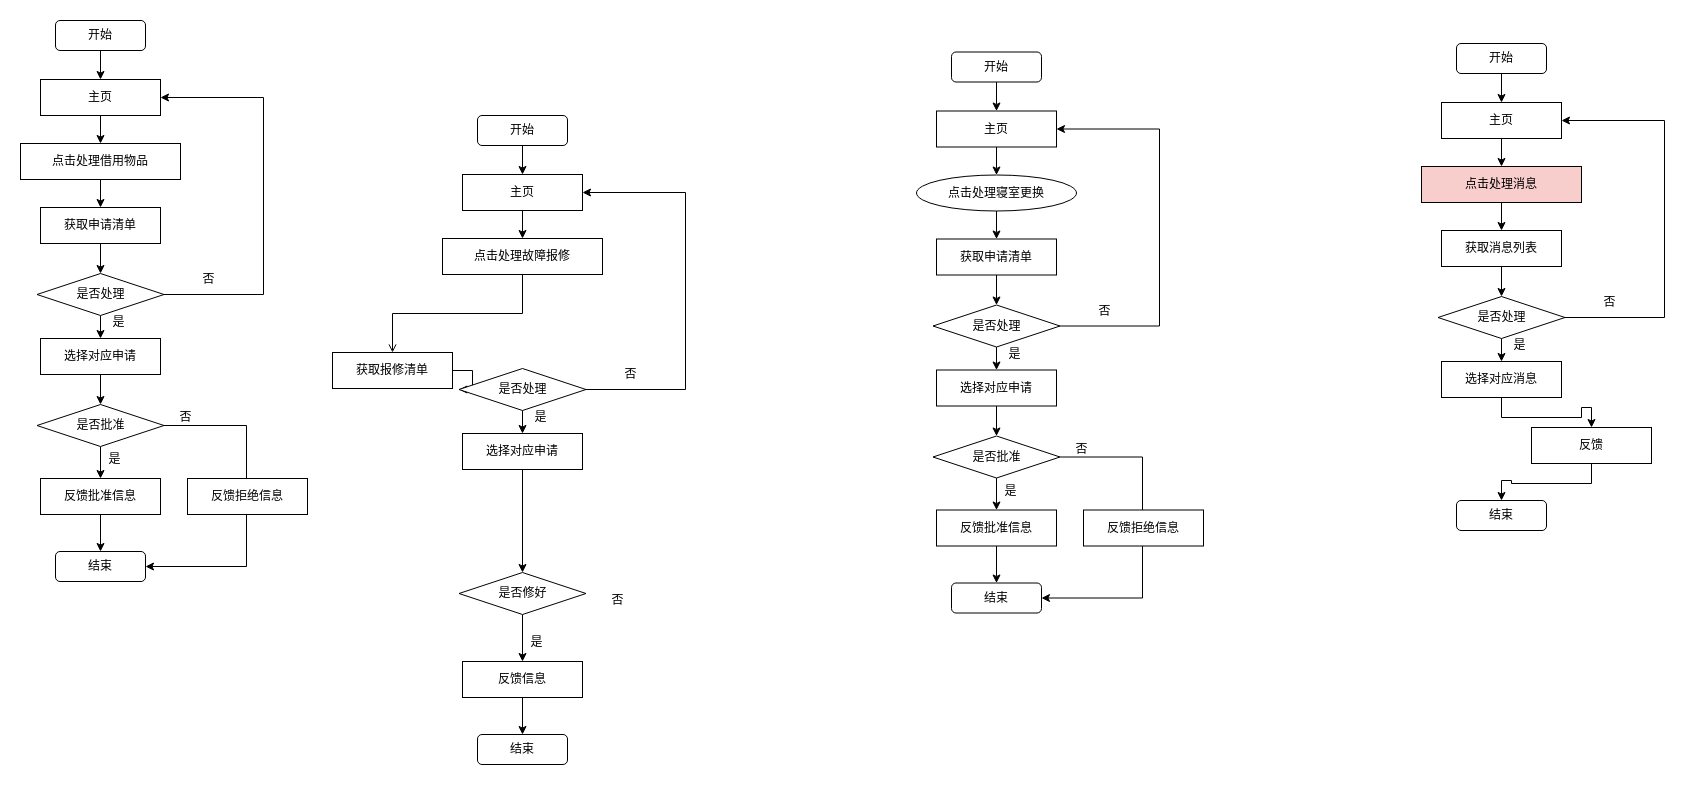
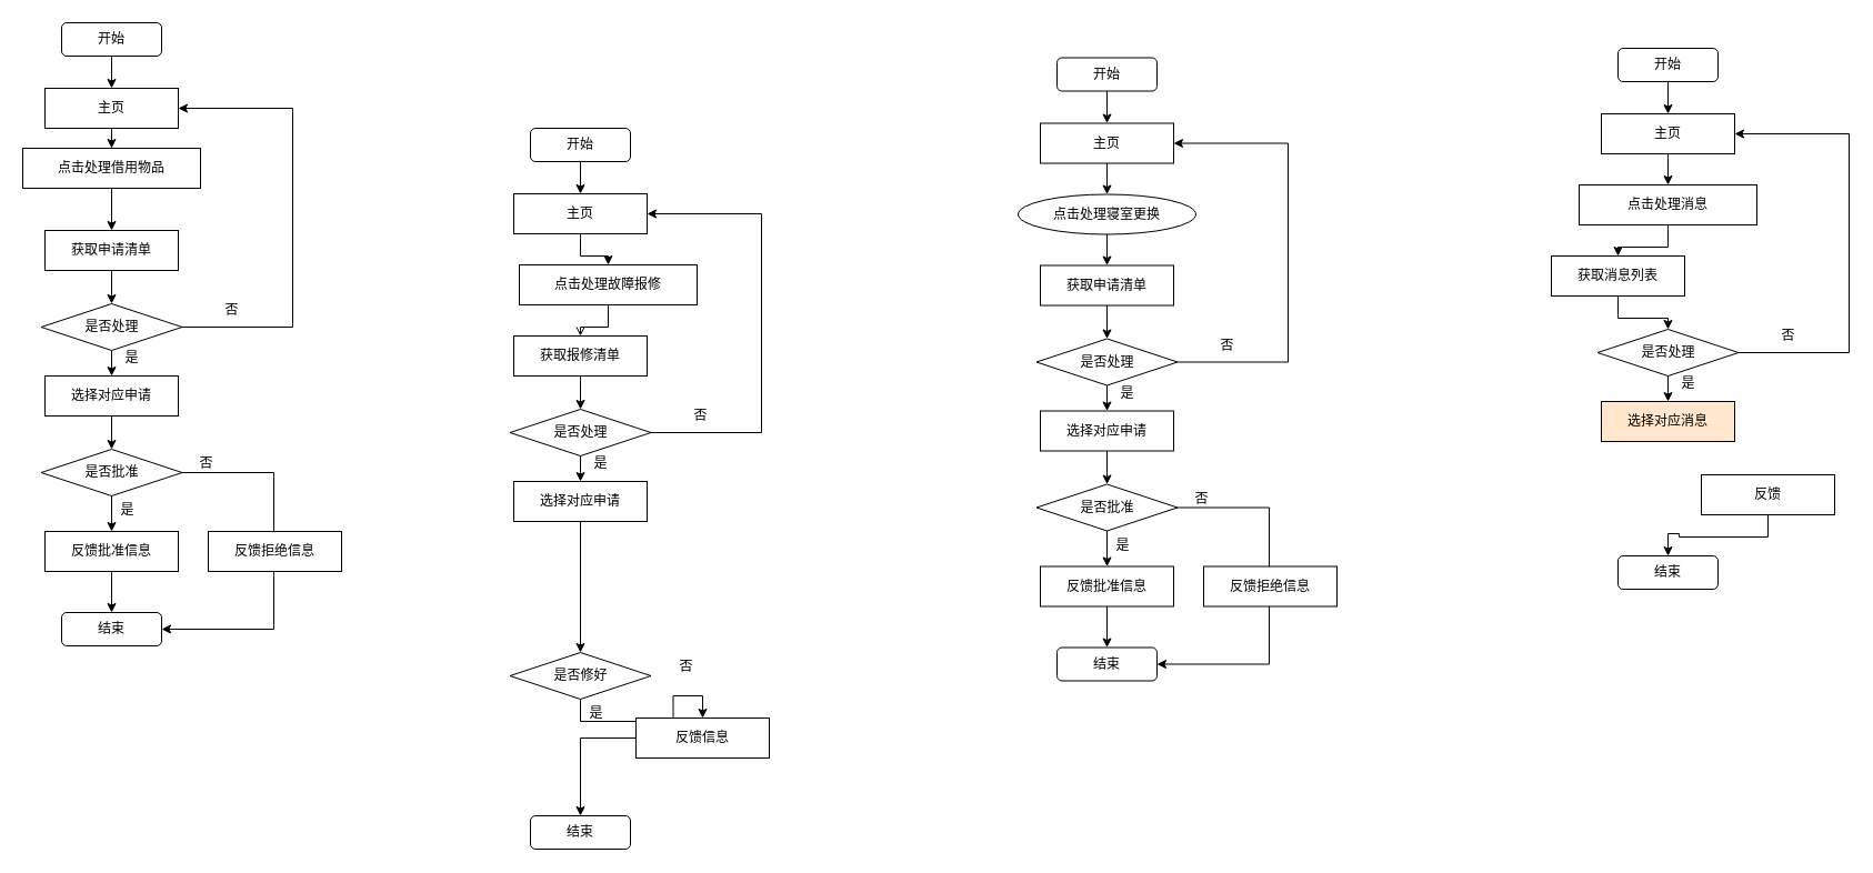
  <mxCell id="0" />
  <mxCell id="1" parent="0" />
  <mxCell id="2" style="edgeStyle=orthogonalEdgeStyle;rounded=0;orthogonalLoop=1;jettySize=auto;html=1;entryX=0.5;entryY=0;entryDx=0;entryDy=0;" edge="1" parent="1" source="3" target="5"><mxGeometry relative="1" as="geometry" /></mxCell>
  <mxCell id="3" value="开始" style="rounded=1;whiteSpace=wrap;html=1;" vertex="1" parent="1"><mxGeometry x="55" y="20" width="90" height="30" as="geometry" /></mxCell>
  <mxCell id="4" style="edgeStyle=orthogonalEdgeStyle;rounded=0;orthogonalLoop=1;jettySize=auto;html=1;" edge="1" parent="1" source="5" target="7"><mxGeometry relative="1" as="geometry" /></mxCell>
  <mxCell id="5" value="主页" style="rounded=0;whiteSpace=wrap;html=1;" vertex="1" parent="1"><mxGeometry x="40" y="79" width="120" height="36" as="geometry" /></mxCell>
  <mxCell id="6" value="" style="edgeStyle=orthogonalEdgeStyle;rounded=0;orthogonalLoop=1;jettySize=auto;html=1;" edge="1" parent="1" source="7" target="9"><mxGeometry relative="1" as="geometry" /></mxCell>
- <mxCell id="7" value="点击处理借用物品" style="rounded=0;whiteSpace=wrap;html=1;" vertex="1" parent="1"><mxGeometry x="20" y="143" width="160" height="36" as="geometry" /></mxCell>
+ <mxCell id="7" value="点击处理借用物品" style="rounded=0;whiteSpace=wrap;html=1;" vertex="1" parent="1"><mxGeometry x="20" y="133" width="160" height="36" as="geometry" /></mxCell>
  <mxCell id="8" value="" style="edgeStyle=orthogonalEdgeStyle;rounded=0;orthogonalLoop=1;jettySize=auto;html=1;" edge="1" parent="1" source="9" target="12"><mxGeometry relative="1" as="geometry" /></mxCell>
  <mxCell id="9" value="获取申请清单" style="rounded=0;whiteSpace=wrap;html=1;" vertex="1" parent="1"><mxGeometry x="40" y="207" width="120" height="36" as="geometry" /></mxCell>
  <mxCell id="10" style="edgeStyle=orthogonalEdgeStyle;rounded=0;orthogonalLoop=1;jettySize=auto;html=1;entryX=1;entryY=0.5;entryDx=0;entryDy=0;" edge="1" parent="1" source="12" target="5"><mxGeometry relative="1" as="geometry"><Array as="points"><mxPoint x="263" y="294" /><mxPoint x="263" y="97" /></Array></mxGeometry></mxCell>
  <mxCell id="11" value="" style="edgeStyle=orthogonalEdgeStyle;rounded=0;orthogonalLoop=1;jettySize=auto;html=1;" edge="1" parent="1" source="12" target="14"><mxGeometry relative="1" as="geometry" /></mxCell>
  <mxCell id="12" value="是否处理" style="rhombus;whiteSpace=wrap;html=1;rounded=0;" vertex="1" parent="1"><mxGeometry x="36.5" y="273" width="127" height="42" as="geometry" /></mxCell>
  <mxCell id="13" style="edgeStyle=orthogonalEdgeStyle;rounded=0;orthogonalLoop=1;jettySize=auto;html=1;" edge="1" parent="1" source="14" target="20"><mxGeometry relative="1" as="geometry" /></mxCell>
  <mxCell id="14" value="选择对应申请" style="rounded=0;whiteSpace=wrap;html=1;" vertex="1" parent="1"><mxGeometry x="40" y="338" width="120" height="36" as="geometry" /></mxCell>
  <mxCell id="15" value="是" style="text;html=1;align=center;verticalAlign=middle;resizable=0;points=[];autosize=1;strokeColor=none;fillColor=none;" vertex="1" parent="1"><mxGeometry x="103" y="309" width="30" height="26" as="geometry" /></mxCell>
  <mxCell id="16" value="否" style="text;html=1;align=center;verticalAlign=middle;resizable=0;points=[];autosize=1;strokeColor=none;fillColor=none;" vertex="1" parent="1"><mxGeometry x="193" y="266" width="30" height="26" as="geometry" /></mxCell>
  <mxCell id="17" value="结束" style="rounded=1;whiteSpace=wrap;html=1;" vertex="1" parent="1"><mxGeometry x="55" y="551" width="90" height="30" as="geometry" /></mxCell>
  <mxCell id="18" value="" style="edgeStyle=orthogonalEdgeStyle;rounded=0;orthogonalLoop=1;jettySize=auto;html=1;" edge="1" parent="1" source="20" target="22"><mxGeometry relative="1" as="geometry" /></mxCell>
  <mxCell id="19" style="edgeStyle=orthogonalEdgeStyle;rounded=0;orthogonalLoop=1;jettySize=auto;html=1;entryX=1;entryY=0.5;entryDx=0;entryDy=0;" edge="1" parent="1" source="20" target="17"><mxGeometry relative="1" as="geometry"><Array as="points"><mxPoint x="246" y="425" /><mxPoint x="246" y="566" /></Array></mxGeometry></mxCell>
  <mxCell id="20" value="是否批准" style="rhombus;whiteSpace=wrap;html=1;rounded=0;" vertex="1" parent="1"><mxGeometry x="36.5" y="404" width="127" height="42" as="geometry" /></mxCell>
  <mxCell id="21" value="" style="edgeStyle=orthogonalEdgeStyle;rounded=0;orthogonalLoop=1;jettySize=auto;html=1;" edge="1" parent="1" source="22" target="17"><mxGeometry relative="1" as="geometry" /></mxCell>
  <mxCell id="22" value="反馈批准信息" style="rounded=0;whiteSpace=wrap;html=1;" vertex="1" parent="1"><mxGeometry x="40" y="478" width="120" height="36" as="geometry" /></mxCell>
  <mxCell id="23" value="是" style="text;html=1;align=center;verticalAlign=middle;resizable=0;points=[];autosize=1;strokeColor=none;fillColor=none;" vertex="1" parent="1"><mxGeometry x="99" y="446" width="30" height="26" as="geometry" /></mxCell>
  <mxCell id="24" value="否" style="text;html=1;align=center;verticalAlign=middle;resizable=0;points=[];autosize=1;strokeColor=none;fillColor=none;" vertex="1" parent="1"><mxGeometry x="170" y="404" width="30" height="26" as="geometry" /></mxCell>
  <mxCell id="25" value="反馈拒绝信息" style="rounded=0;whiteSpace=wrap;html=1;" vertex="1" parent="1"><mxGeometry x="187" y="478" width="120" height="36" as="geometry" /></mxCell>
  <mxCell id="26" style="edgeStyle=orthogonalEdgeStyle;rounded=0;orthogonalLoop=1;jettySize=auto;html=1;entryX=0.5;entryY=0;entryDx=0;entryDy=0;" edge="1" parent="1" source="27" target="29"><mxGeometry relative="1" as="geometry" /></mxCell>
  <mxCell id="27" value="开始" style="rounded=1;whiteSpace=wrap;html=1;" vertex="1" parent="1"><mxGeometry x="477" y="115" width="90" height="30" as="geometry" /></mxCell>
  <mxCell id="28" style="edgeStyle=orthogonalEdgeStyle;rounded=0;orthogonalLoop=1;jettySize=auto;html=1;" edge="1" parent="1" source="29" target="31"><mxGeometry relative="1" as="geometry" /></mxCell>
  <mxCell id="29" value="主页" style="rounded=0;whiteSpace=wrap;html=1;" vertex="1" parent="1"><mxGeometry x="462" y="174" width="120" height="36" as="geometry" /></mxCell>
  <mxCell id="30" value="" style="edgeStyle=orthogonalEdgeStyle;rounded=0;orthogonalLoop=1;jettySize=auto;html=1;endArrow=open;" edge="1" parent="1" source="31" target="33"><mxGeometry relative="1" as="geometry" /></mxCell>
- <mxCell id="31" value="点击处理故障报修" style="rounded=0;whiteSpace=wrap;html=1;" vertex="1" parent="1"><mxGeometry x="442" y="238" width="160" height="36" as="geometry" /></mxCell>
+ <mxCell id="31" value="点击处理故障报修" style="rounded=0;whiteSpace=wrap;html=1;" vertex="1" parent="1"><mxGeometry x="467" y="238" width="160" height="36" as="geometry" /></mxCell>
  <mxCell id="32" value="" style="edgeStyle=orthogonalEdgeStyle;rounded=0;orthogonalLoop=1;jettySize=auto;html=1;" edge="1" parent="1" source="33" target="36"><mxGeometry relative="1" as="geometry" /></mxCell>
- <mxCell id="33" value="获取报修清单" style="rounded=0;whiteSpace=wrap;html=1;" vertex="1" parent="1"><mxGeometry x="332" y="352" width="120" height="36" as="geometry" /></mxCell>
+ <mxCell id="33" value="获取报修清单" style="rounded=0;whiteSpace=wrap;html=1;" vertex="1" parent="1"><mxGeometry x="462" y="302" width="120" height="36" as="geometry" /></mxCell>
  <mxCell id="34" style="edgeStyle=orthogonalEdgeStyle;rounded=0;orthogonalLoop=1;jettySize=auto;html=1;entryX=1;entryY=0.5;entryDx=0;entryDy=0;" edge="1" parent="1" source="36" target="29"><mxGeometry relative="1" as="geometry"><Array as="points"><mxPoint x="685" y="389" /><mxPoint x="685" y="192" /></Array></mxGeometry></mxCell>
  <mxCell id="35" value="" style="edgeStyle=orthogonalEdgeStyle;rounded=0;orthogonalLoop=1;jettySize=auto;html=1;" edge="1" parent="1" source="36" target="38"><mxGeometry relative="1" as="geometry" /></mxCell>
  <mxCell id="36" value="是否处理" style="rhombus;whiteSpace=wrap;html=1;rounded=0;" vertex="1" parent="1"><mxGeometry x="458.5" y="368" width="127" height="42" as="geometry" /></mxCell>
  <mxCell id="37" style="edgeStyle=orthogonalEdgeStyle;rounded=0;orthogonalLoop=1;jettySize=auto;html=1;" edge="1" parent="1" source="38" target="43"><mxGeometry relative="1" as="geometry" /></mxCell>
  <mxCell id="38" value="选择对应申请" style="rounded=0;whiteSpace=wrap;html=1;" vertex="1" parent="1"><mxGeometry x="462" y="433" width="120" height="36" as="geometry" /></mxCell>
  <mxCell id="39" value="是" style="text;html=1;align=center;verticalAlign=middle;resizable=0;points=[];autosize=1;strokeColor=none;fillColor=none;" vertex="1" parent="1"><mxGeometry x="525" y="404" width="30" height="26" as="geometry" /></mxCell>
  <mxCell id="40" value="否" style="text;html=1;align=center;verticalAlign=middle;resizable=0;points=[];autosize=1;strokeColor=none;fillColor=none;" vertex="1" parent="1"><mxGeometry x="615" y="361" width="30" height="26" as="geometry" /></mxCell>
  <mxCell id="41" value="结束" style="rounded=1;whiteSpace=wrap;html=1;" vertex="1" parent="1"><mxGeometry x="477" y="734" width="90" height="30" as="geometry" /></mxCell>
  <mxCell id="42" value="" style="edgeStyle=orthogonalEdgeStyle;rounded=0;orthogonalLoop=1;jettySize=auto;html=1;" edge="1" parent="1" source="43" target="45"><mxGeometry relative="1" as="geometry" /></mxCell>
- <mxCell id="43" value="是否修好" style="rhombus;whiteSpace=wrap;html=1;rounded=0;" vertex="1" parent="1"><mxGeometry x="458.5" y="572" width="127" height="42" as="geometry" /></mxCell>
+ <mxCell id="43" value="是否修好" style="rhombus;whiteSpace=wrap;html=1;rounded=0;" vertex="1" parent="1"><mxGeometry x="458.5" y="587" width="127" height="42" as="geometry" /></mxCell>
  <mxCell id="44" value="" style="edgeStyle=orthogonalEdgeStyle;rounded=0;orthogonalLoop=1;jettySize=auto;html=1;" edge="1" parent="1" source="45" target="41"><mxGeometry relative="1" as="geometry" /></mxCell>
- <mxCell id="45" value="反馈信息" style="rounded=0;whiteSpace=wrap;html=1;" vertex="1" parent="1"><mxGeometry x="462" y="661" width="120" height="36" as="geometry" /></mxCell>
+ <mxCell id="45" value="反馈信息" style="rounded=0;whiteSpace=wrap;html=1;" vertex="1" parent="1"><mxGeometry x="572" y="646" width="120" height="36" as="geometry" /></mxCell>
  <mxCell id="46" value="是" style="text;html=1;align=center;verticalAlign=middle;resizable=0;points=[];autosize=1;strokeColor=none;fillColor=none;" vertex="1" parent="1"><mxGeometry x="521" y="629" width="30" height="26" as="geometry" /></mxCell>
  <mxCell id="47" value="否" style="text;html=1;align=center;verticalAlign=middle;resizable=0;points=[];autosize=1;strokeColor=none;fillColor=none;" vertex="1" parent="1"><mxGeometry x="602" y="587" width="30" height="26" as="geometry" /></mxCell>
  <mxCell id="48" style="edgeStyle=orthogonalEdgeStyle;rounded=0;orthogonalLoop=1;jettySize=auto;html=1;entryX=0.5;entryY=0;entryDx=0;entryDy=0;" edge="1" parent="1" source="49" target="51"><mxGeometry relative="1" as="geometry" /></mxCell>
  <mxCell id="49" value="开始" style="rounded=1;whiteSpace=wrap;html=1;" vertex="1" parent="1"><mxGeometry x="1456" y="43" width="90" height="30" as="geometry" /></mxCell>
  <mxCell id="50" style="edgeStyle=orthogonalEdgeStyle;rounded=0;orthogonalLoop=1;jettySize=auto;html=1;" edge="1" parent="1" source="51" target="53"><mxGeometry relative="1" as="geometry" /></mxCell>
  <mxCell id="51" value="主页" style="rounded=0;whiteSpace=wrap;html=1;" vertex="1" parent="1"><mxGeometry x="1441" y="102" width="120" height="36" as="geometry" /></mxCell>
  <mxCell id="52" value="" style="edgeStyle=orthogonalEdgeStyle;rounded=0;orthogonalLoop=1;jettySize=auto;html=1;" edge="1" parent="1" source="53" target="55"><mxGeometry relative="1" as="geometry" /></mxCell>
- <mxCell id="53" value="点击处理消息" style="rounded=0;whiteSpace=wrap;html=1;fillColor=#f8cecc;" vertex="1" parent="1"><mxGeometry x="1421" y="166" width="160" height="36" as="geometry" /></mxCell>
+ <mxCell id="53" value="点击处理消息" style="rounded=0;whiteSpace=wrap;html=1;" vertex="1" parent="1"><mxGeometry x="1421" y="166" width="160" height="36" as="geometry" /></mxCell>
  <mxCell id="54" value="" style="edgeStyle=orthogonalEdgeStyle;rounded=0;orthogonalLoop=1;jettySize=auto;html=1;" edge="1" parent="1" source="55" target="58"><mxGeometry relative="1" as="geometry" /></mxCell>
- <mxCell id="55" value="获取消息列表" style="rounded=0;whiteSpace=wrap;html=1;" vertex="1" parent="1"><mxGeometry x="1441" y="230" width="120" height="36" as="geometry" /></mxCell>
+ <mxCell id="55" value="获取消息列表" style="rounded=0;whiteSpace=wrap;html=1;" vertex="1" parent="1"><mxGeometry x="1396" y="230" width="120" height="36" as="geometry" /></mxCell>
  <mxCell id="56" style="edgeStyle=orthogonalEdgeStyle;rounded=0;orthogonalLoop=1;jettySize=auto;html=1;entryX=1;entryY=0.5;entryDx=0;entryDy=0;" edge="1" parent="1" source="58" target="51"><mxGeometry relative="1" as="geometry"><Array as="points"><mxPoint x="1664" y="317" /><mxPoint x="1664" y="120" /></Array></mxGeometry></mxCell>
  <mxCell id="57" value="" style="edgeStyle=orthogonalEdgeStyle;rounded=0;orthogonalLoop=1;jettySize=auto;html=1;" edge="1" parent="1" source="58" target="60"><mxGeometry relative="1" as="geometry" /></mxCell>
  <mxCell id="58" value="是否处理" style="rhombus;whiteSpace=wrap;html=1;rounded=0;" vertex="1" parent="1"><mxGeometry x="1437.5" y="296" width="127" height="42" as="geometry" /></mxCell>
- <mxCell id="59" value="" style="edgeStyle=orthogonalEdgeStyle;rounded=0;orthogonalLoop=1;jettySize=auto;html=1;" edge="1" parent="1" source="60" target="65"><mxGeometry relative="1" as="geometry" /></mxCell>
- <mxCell id="60" value="选择对应消息" style="rounded=0;whiteSpace=wrap;html=1;" vertex="1" parent="1"><mxGeometry x="1441" y="361" width="120" height="36" as="geometry" /></mxCell>
+ <mxCell id="60" value="选择对应消息" style="rounded=0;whiteSpace=wrap;html=1;fillColor=#ffe6cc;" vertex="1" parent="1"><mxGeometry x="1441" y="361" width="120" height="36" as="geometry" /></mxCell>
  <mxCell id="61" value="是" style="text;html=1;align=center;verticalAlign=middle;resizable=0;points=[];autosize=1;strokeColor=none;fillColor=none;" vertex="1" parent="1"><mxGeometry x="1504" y="332" width="30" height="26" as="geometry" /></mxCell>
  <mxCell id="62" value="否" style="text;html=1;align=center;verticalAlign=middle;resizable=0;points=[];autosize=1;strokeColor=none;fillColor=none;" vertex="1" parent="1"><mxGeometry x="1594" y="289" width="30" height="26" as="geometry" /></mxCell>
  <mxCell id="63" value="结束" style="rounded=1;whiteSpace=wrap;html=1;" vertex="1" parent="1"><mxGeometry x="1456" y="500" width="90" height="30" as="geometry" /></mxCell>
  <mxCell id="64" value="" style="edgeStyle=orthogonalEdgeStyle;rounded=0;orthogonalLoop=1;jettySize=auto;html=1;" edge="1" parent="1" source="65" target="63"><mxGeometry relative="1" as="geometry" /></mxCell>
  <mxCell id="65" value="反馈" style="rounded=0;whiteSpace=wrap;html=1;" vertex="1" parent="1"><mxGeometry x="1531" y="427" width="120" height="36" as="geometry" /></mxCell>
  <mxCell id="66" style="edgeStyle=orthogonalEdgeStyle;rounded=0;orthogonalLoop=1;jettySize=auto;html=1;entryX=0.5;entryY=0;entryDx=0;entryDy=0;" edge="1" parent="1" source="67" target="69"><mxGeometry relative="1" as="geometry" /></mxCell>
  <mxCell id="67" value="开始" style="rounded=1;whiteSpace=wrap;html=1;" vertex="1" parent="1"><mxGeometry x="951" y="51.5" width="90" height="30" as="geometry" /></mxCell>
  <mxCell id="68" style="edgeStyle=orthogonalEdgeStyle;rounded=0;orthogonalLoop=1;jettySize=auto;html=1;" edge="1" parent="1" source="69" target="71"><mxGeometry relative="1" as="geometry" /></mxCell>
  <mxCell id="69" value="主页" style="rounded=0;whiteSpace=wrap;html=1;" vertex="1" parent="1"><mxGeometry x="936" y="110.5" width="120" height="36" as="geometry" /></mxCell>
  <mxCell id="70" value="" style="edgeStyle=orthogonalEdgeStyle;rounded=0;orthogonalLoop=1;jettySize=auto;html=1;" edge="1" parent="1" source="71" target="73"><mxGeometry relative="1" as="geometry" /></mxCell>
  <mxCell id="71" value="点击处理寝室更换" style="ellipse;whiteSpace=wrap;html=1;" vertex="1" parent="1"><mxGeometry x="916" y="174.5" width="160" height="36" as="geometry" /></mxCell>
  <mxCell id="72" value="" style="edgeStyle=orthogonalEdgeStyle;rounded=0;orthogonalLoop=1;jettySize=auto;html=1;" edge="1" parent="1" source="73" target="76"><mxGeometry relative="1" as="geometry" /></mxCell>
  <mxCell id="73" value="获取申请清单" style="rounded=0;whiteSpace=wrap;html=1;" vertex="1" parent="1"><mxGeometry x="936" y="238.5" width="120" height="36" as="geometry" /></mxCell>
  <mxCell id="74" style="edgeStyle=orthogonalEdgeStyle;rounded=0;orthogonalLoop=1;jettySize=auto;html=1;entryX=1;entryY=0.5;entryDx=0;entryDy=0;" edge="1" parent="1" source="76" target="69"><mxGeometry relative="1" as="geometry"><Array as="points"><mxPoint x="1159" y="325.5" /><mxPoint x="1159" y="128.5" /></Array></mxGeometry></mxCell>
  <mxCell id="75" value="" style="edgeStyle=orthogonalEdgeStyle;rounded=0;orthogonalLoop=1;jettySize=auto;html=1;" edge="1" parent="1" source="76" target="78"><mxGeometry relative="1" as="geometry" /></mxCell>
  <mxCell id="76" value="是否处理" style="rhombus;whiteSpace=wrap;html=1;rounded=0;" vertex="1" parent="1"><mxGeometry x="932.5" y="304.5" width="127" height="42" as="geometry" /></mxCell>
  <mxCell id="77" style="edgeStyle=orthogonalEdgeStyle;rounded=0;orthogonalLoop=1;jettySize=auto;html=1;" edge="1" parent="1" source="78" target="84"><mxGeometry relative="1" as="geometry" /></mxCell>
  <mxCell id="78" value="选择对应申请" style="rounded=0;whiteSpace=wrap;html=1;" vertex="1" parent="1"><mxGeometry x="936" y="369.5" width="120" height="36" as="geometry" /></mxCell>
  <mxCell id="79" value="是" style="text;html=1;align=center;verticalAlign=middle;resizable=0;points=[];autosize=1;strokeColor=none;fillColor=none;" vertex="1" parent="1"><mxGeometry x="999" y="340.5" width="30" height="26" as="geometry" /></mxCell>
  <mxCell id="80" value="否" style="text;html=1;align=center;verticalAlign=middle;resizable=0;points=[];autosize=1;strokeColor=none;fillColor=none;" vertex="1" parent="1"><mxGeometry x="1089" y="297.5" width="30" height="26" as="geometry" /></mxCell>
  <mxCell id="81" value="结束" style="rounded=1;whiteSpace=wrap;html=1;" vertex="1" parent="1"><mxGeometry x="951" y="582.5" width="90" height="30" as="geometry" /></mxCell>
  <mxCell id="82" value="" style="edgeStyle=orthogonalEdgeStyle;rounded=0;orthogonalLoop=1;jettySize=auto;html=1;" edge="1" parent="1" source="84" target="86"><mxGeometry relative="1" as="geometry" /></mxCell>
  <mxCell id="83" style="edgeStyle=orthogonalEdgeStyle;rounded=0;orthogonalLoop=1;jettySize=auto;html=1;entryX=1;entryY=0.5;entryDx=0;entryDy=0;" edge="1" parent="1" source="84" target="81"><mxGeometry relative="1" as="geometry"><Array as="points"><mxPoint x="1142" y="456.5" /><mxPoint x="1142" y="597.5" /></Array></mxGeometry></mxCell>
  <mxCell id="84" value="是否批准" style="rhombus;whiteSpace=wrap;html=1;rounded=0;" vertex="1" parent="1"><mxGeometry x="932.5" y="435.5" width="127" height="42" as="geometry" /></mxCell>
  <mxCell id="85" value="" style="edgeStyle=orthogonalEdgeStyle;rounded=0;orthogonalLoop=1;jettySize=auto;html=1;" edge="1" parent="1" source="86" target="81"><mxGeometry relative="1" as="geometry" /></mxCell>
  <mxCell id="86" value="反馈批准信息" style="rounded=0;whiteSpace=wrap;html=1;" vertex="1" parent="1"><mxGeometry x="936" y="509.5" width="120" height="36" as="geometry" /></mxCell>
  <mxCell id="87" value="是" style="text;html=1;align=center;verticalAlign=middle;resizable=0;points=[];autosize=1;strokeColor=none;fillColor=none;" vertex="1" parent="1"><mxGeometry x="995" y="477.5" width="30" height="26" as="geometry" /></mxCell>
  <mxCell id="88" value="否" style="text;html=1;align=center;verticalAlign=middle;resizable=0;points=[];autosize=1;strokeColor=none;fillColor=none;" vertex="1" parent="1"><mxGeometry x="1066" y="435.5" width="30" height="26" as="geometry" /></mxCell>
  <mxCell id="89" value="反馈拒绝信息" style="rounded=0;whiteSpace=wrap;html=1;" vertex="1" parent="1"><mxGeometry x="1083" y="509.5" width="120" height="36" as="geometry" /></mxCell>
